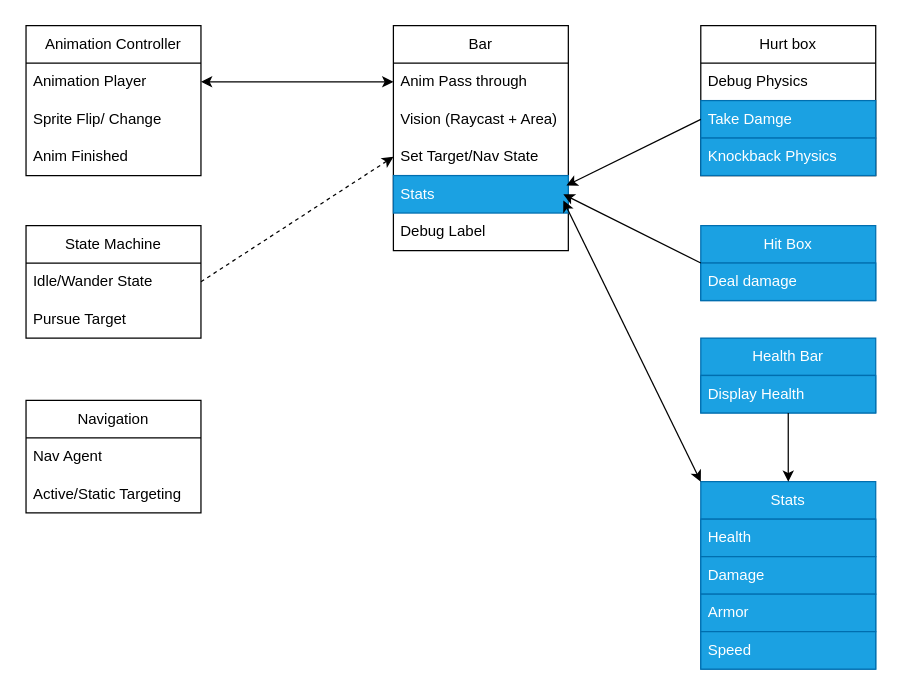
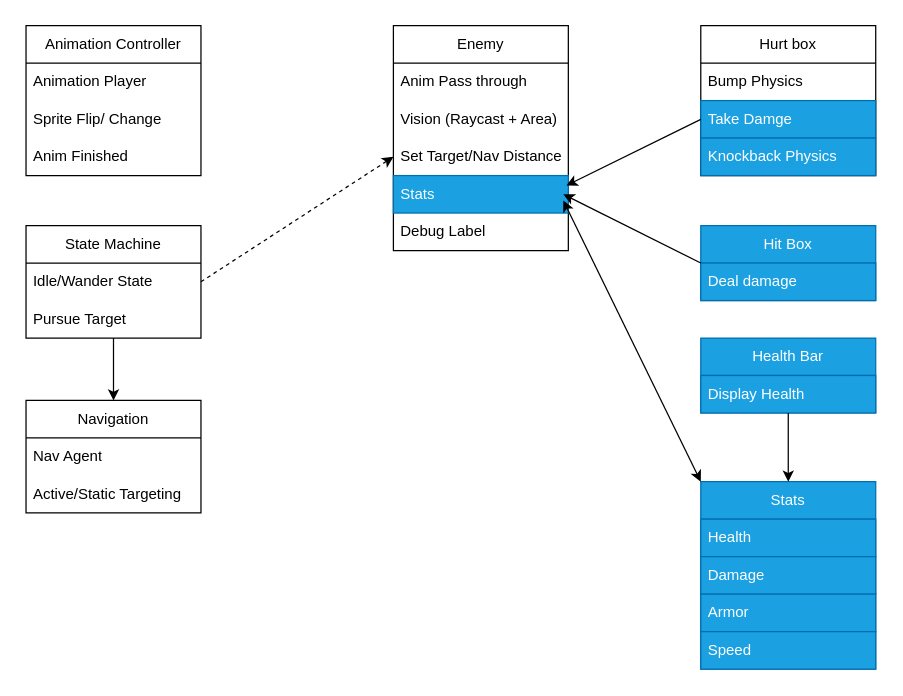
  <mxCell id="0" />
  <mxCell id="1" parent="0" />
  <mxCell id="2" value="Navigation" style="swimlane;fontStyle=0;childLayout=stackLayout;horizontal=1;startSize=30;horizontalStack=0;resizeParent=1;resizeParentMax=0;resizeLast=0;collapsible=1;marginBottom=0;whiteSpace=wrap;html=1;" vertex="1" parent="1"><mxGeometry x="20" y="320" width="140" height="90" as="geometry" /></mxCell>
  <mxCell id="3" value="Nav Agent" style="text;strokeColor=none;fillColor=none;align=left;verticalAlign=middle;spacingLeft=4;spacingRight=4;overflow=hidden;points=[[0,0.5],[1,0.5]];portConstraint=eastwest;rotatable=0;whiteSpace=wrap;html=1;" vertex="1" parent="2"><mxGeometry y="30" width="140" height="30" as="geometry" /></mxCell>
  <mxCell id="4" value="Active/Static Targeting" style="text;strokeColor=none;fillColor=none;align=left;verticalAlign=middle;spacingLeft=4;spacingRight=4;overflow=hidden;points=[[0,0.5],[1,0.5]];portConstraint=eastwest;rotatable=0;whiteSpace=wrap;html=1;" vertex="1" parent="2"><mxGeometry y="60" width="140" height="30" as="geometry" /></mxCell>
  <mxCell id="5" value="Animation Controller" style="swimlane;fontStyle=0;childLayout=stackLayout;horizontal=1;startSize=30;horizontalStack=0;resizeParent=1;resizeParentMax=0;resizeLast=0;collapsible=1;marginBottom=0;whiteSpace=wrap;html=1;" vertex="1" parent="1"><mxGeometry x="20" y="20" width="140" height="120" as="geometry" /></mxCell>
  <mxCell id="6" value="Animation Player" style="text;strokeColor=none;fillColor=none;align=left;verticalAlign=middle;spacingLeft=4;spacingRight=4;overflow=hidden;points=[[0,0.5],[1,0.5]];portConstraint=eastwest;rotatable=0;whiteSpace=wrap;html=1;" vertex="1" parent="5"><mxGeometry y="30" width="140" height="30" as="geometry" /></mxCell>
  <mxCell id="7" value="Sprite Flip/ Change" style="text;strokeColor=none;fillColor=none;align=left;verticalAlign=middle;spacingLeft=4;spacingRight=4;overflow=hidden;points=[[0,0.5],[1,0.5]];portConstraint=eastwest;rotatable=0;whiteSpace=wrap;html=1;" vertex="1" parent="5"><mxGeometry y="60" width="140" height="30" as="geometry" /></mxCell>
  <mxCell id="8" value="Anim Finished" style="text;strokeColor=none;fillColor=none;align=left;verticalAlign=middle;spacingLeft=4;spacingRight=4;overflow=hidden;points=[[0,0.5],[1,0.5]];portConstraint=eastwest;rotatable=0;whiteSpace=wrap;html=1;" vertex="1" parent="5"><mxGeometry y="90" width="140" height="30" as="geometry" /></mxCell>
  <mxCell id="9" value="State Machine" style="swimlane;fontStyle=0;childLayout=stackLayout;horizontal=1;startSize=30;horizontalStack=0;resizeParent=1;resizeParentMax=0;resizeLast=0;collapsible=1;marginBottom=0;whiteSpace=wrap;html=1;" vertex="1" parent="1"><mxGeometry x="20" y="180" width="140" height="90" as="geometry" /></mxCell>
  <mxCell id="10" value="Idle/Wander State" style="text;strokeColor=none;fillColor=none;align=left;verticalAlign=middle;spacingLeft=4;spacingRight=4;overflow=hidden;points=[[0,0.5],[1,0.5]];portConstraint=eastwest;rotatable=0;whiteSpace=wrap;html=1;" vertex="1" parent="9"><mxGeometry y="30" width="140" height="30" as="geometry" /></mxCell>
  <mxCell id="11" value="Pursue Target" style="text;strokeColor=none;fillColor=none;align=left;verticalAlign=middle;spacingLeft=4;spacingRight=4;overflow=hidden;points=[[0,0.5],[1,0.5]];portConstraint=eastwest;rotatable=0;whiteSpace=wrap;html=1;" vertex="1" parent="9"><mxGeometry y="60" width="140" height="30" as="geometry" /></mxCell>
- <mxCell id="12" value="Bar" style="swimlane;fontStyle=0;childLayout=stackLayout;horizontal=1;startSize=30;horizontalStack=0;resizeParent=1;resizeParentMax=0;resizeLast=0;collapsible=1;marginBottom=0;whiteSpace=wrap;html=1;" vertex="1" parent="1"><mxGeometry x="314" y="20" width="140" height="180" as="geometry" /></mxCell>
+ <mxCell id="12" value="Enemy" style="swimlane;fontStyle=0;childLayout=stackLayout;horizontal=1;startSize=30;horizontalStack=0;resizeParent=1;resizeParentMax=0;resizeLast=0;collapsible=1;marginBottom=0;whiteSpace=wrap;html=1;" vertex="1" parent="1"><mxGeometry x="314" y="20" width="140" height="180" as="geometry" /></mxCell>
  <mxCell id="13" value="Anim Pass through" style="text;strokeColor=none;fillColor=none;align=left;verticalAlign=middle;spacingLeft=4;spacingRight=4;overflow=hidden;points=[[0,0.5],[1,0.5]];portConstraint=eastwest;rotatable=0;whiteSpace=wrap;html=1;" vertex="1" parent="12"><mxGeometry y="30" width="140" height="30" as="geometry" /></mxCell>
  <mxCell id="14" value="Vision (Raycast + Area)" style="text;strokeColor=none;fillColor=none;align=left;verticalAlign=middle;spacingLeft=4;spacingRight=4;overflow=hidden;points=[[0,0.5],[1,0.5]];portConstraint=eastwest;rotatable=0;whiteSpace=wrap;html=1;" vertex="1" parent="12"><mxGeometry y="60" width="140" height="30" as="geometry" /></mxCell>
- <mxCell id="15" value="Set Target/Nav State" style="text;strokeColor=none;fillColor=none;align=left;verticalAlign=middle;spacingLeft=4;spacingRight=4;overflow=hidden;points=[[0,0.5],[1,0.5]];portConstraint=eastwest;rotatable=0;whiteSpace=wrap;html=1;" vertex="1" parent="12"><mxGeometry y="90" width="140" height="30" as="geometry" /></mxCell>
+ <mxCell id="15" value="Set Target/Nav Distance" style="text;strokeColor=none;fillColor=none;align=left;verticalAlign=middle;spacingLeft=4;spacingRight=4;overflow=hidden;points=[[0,0.5],[1,0.5]];portConstraint=eastwest;rotatable=0;whiteSpace=wrap;html=1;" vertex="1" parent="12"><mxGeometry y="90" width="140" height="30" as="geometry" /></mxCell>
  <mxCell id="16" value="Stats" style="text;strokeColor=#006EAF;fillColor=#1ba1e2;align=left;verticalAlign=middle;spacingLeft=4;spacingRight=4;overflow=hidden;points=[[0,0.5],[1,0.5]];portConstraint=eastwest;rotatable=0;whiteSpace=wrap;html=1;fontColor=#ffffff;" vertex="1" parent="12"><mxGeometry y="120" width="140" height="30" as="geometry" /></mxCell>
  <mxCell id="17" value="Debug Label" style="text;strokeColor=none;fillColor=none;align=left;verticalAlign=middle;spacingLeft=4;spacingRight=4;overflow=hidden;points=[[0,0.5],[1,0.5]];portConstraint=eastwest;rotatable=0;whiteSpace=wrap;html=1;" vertex="1" parent="12"><mxGeometry y="150" width="140" height="30" as="geometry" /></mxCell>
  <mxCell id="18" value="Hurt box" style="swimlane;fontStyle=0;childLayout=stackLayout;horizontal=1;startSize=30;horizontalStack=0;resizeParent=1;resizeParentMax=0;resizeLast=0;collapsible=1;marginBottom=0;whiteSpace=wrap;html=1;" vertex="1" parent="1"><mxGeometry x="560" y="20" width="140" height="120" as="geometry" /></mxCell>
- <mxCell id="19" value="Debug Physics" style="text;strokeColor=none;fillColor=none;align=left;verticalAlign=middle;spacingLeft=4;spacingRight=4;overflow=hidden;points=[[0,0.5],[1,0.5]];portConstraint=eastwest;rotatable=0;whiteSpace=wrap;html=1;" vertex="1" parent="18"><mxGeometry y="30" width="140" height="30" as="geometry" /></mxCell>
+ <mxCell id="19" value="Bump Physics" style="text;strokeColor=none;fillColor=none;align=left;verticalAlign=middle;spacingLeft=4;spacingRight=4;overflow=hidden;points=[[0,0.5],[1,0.5]];portConstraint=eastwest;rotatable=0;whiteSpace=wrap;html=1;" vertex="1" parent="18"><mxGeometry y="30" width="140" height="30" as="geometry" /></mxCell>
  <mxCell id="20" value="Take Damge" style="text;strokeColor=#006EAF;fillColor=#1ba1e2;align=left;verticalAlign=middle;spacingLeft=4;spacingRight=4;overflow=hidden;points=[[0,0.5],[1,0.5]];portConstraint=eastwest;rotatable=0;whiteSpace=wrap;html=1;fontColor=#ffffff;" vertex="1" parent="18"><mxGeometry y="60" width="140" height="30" as="geometry" /></mxCell>
  <mxCell id="21" value="Knockback Physics" style="text;strokeColor=#006EAF;fillColor=#1ba1e2;align=left;verticalAlign=middle;spacingLeft=4;spacingRight=4;overflow=hidden;points=[[0,0.5],[1,0.5]];portConstraint=eastwest;rotatable=0;whiteSpace=wrap;html=1;fontColor=#ffffff;" vertex="1" parent="18"><mxGeometry y="90" width="140" height="30" as="geometry" /></mxCell>
- <mxCell id="22" value="" style="endArrow=classic;startArrow=classic;html=1;rounded=0;entryX=0;entryY=0.5;entryDx=0;entryDy=0;exitX=1;exitY=0.5;exitDx=0;exitDy=0;" edge="1" parent="1" source="6" target="13"><mxGeometry width="50" height="50" relative="1" as="geometry"><mxPoint x="220" y="240" as="sourcePoint" /><mxPoint x="270" y="190" as="targetPoint" /></mxGeometry></mxCell>
  <mxCell id="23" value="" style="endArrow=classic;html=1;rounded=0;exitX=1;exitY=0.5;exitDx=0;exitDy=0;entryX=0;entryY=0.5;entryDx=0;entryDy=0;dashed=1;" edge="1" parent="1" source="10" target="15"><mxGeometry width="50" height="50" relative="1" as="geometry"><mxPoint x="190" y="370" as="sourcePoint" /><mxPoint x="240" y="320" as="targetPoint" /></mxGeometry></mxCell>
  <mxCell id="24" value="" style="endArrow=classic;html=1;rounded=0;exitX=0;exitY=0.5;exitDx=0;exitDy=0;entryX=0.989;entryY=0.267;entryDx=0;entryDy=0;entryPerimeter=0;" edge="1" parent="1" source="20" target="16"><mxGeometry width="50" height="50" relative="1" as="geometry"><mxPoint x="480" y="220" as="sourcePoint" /><mxPoint x="460" y="150" as="targetPoint" /></mxGeometry></mxCell>
  <mxCell id="25" value="Health Bar" style="swimlane;fontStyle=0;childLayout=stackLayout;horizontal=1;startSize=30;horizontalStack=0;resizeParent=1;resizeParentMax=0;resizeLast=0;collapsible=1;marginBottom=0;whiteSpace=wrap;html=1;fillColor=#1ba1e2;fontColor=#ffffff;strokeColor=#006EAF;" vertex="1" parent="1"><mxGeometry x="560" y="270" width="140" height="60" as="geometry" /></mxCell>
  <mxCell id="26" value="Display Health" style="text;strokeColor=#006EAF;fillColor=#1ba1e2;align=left;verticalAlign=middle;spacingLeft=4;spacingRight=4;overflow=hidden;points=[[0,0.5],[1,0.5]];portConstraint=eastwest;rotatable=0;whiteSpace=wrap;html=1;fontColor=#ffffff;" vertex="1" parent="25"><mxGeometry y="30" width="140" height="30" as="geometry" /></mxCell>
  <mxCell id="27" value="Stats" style="swimlane;fontStyle=0;childLayout=stackLayout;horizontal=1;startSize=30;horizontalStack=0;resizeParent=1;resizeParentMax=0;resizeLast=0;collapsible=1;marginBottom=0;whiteSpace=wrap;html=1;fillColor=#1ba1e2;fontColor=#ffffff;strokeColor=#006EAF;" vertex="1" parent="1"><mxGeometry x="560" y="385" width="140" height="150" as="geometry" /></mxCell>
  <mxCell id="28" value="Health" style="text;strokeColor=#006EAF;fillColor=#1ba1e2;align=left;verticalAlign=middle;spacingLeft=4;spacingRight=4;overflow=hidden;points=[[0,0.5],[1,0.5]];portConstraint=eastwest;rotatable=0;whiteSpace=wrap;html=1;fontColor=#ffffff;" vertex="1" parent="27"><mxGeometry y="30" width="140" height="30" as="geometry" /></mxCell>
  <mxCell id="29" value="Damage" style="text;strokeColor=#006EAF;fillColor=#1ba1e2;align=left;verticalAlign=middle;spacingLeft=4;spacingRight=4;overflow=hidden;points=[[0,0.5],[1,0.5]];portConstraint=eastwest;rotatable=0;whiteSpace=wrap;html=1;fontColor=#ffffff;" vertex="1" parent="27"><mxGeometry y="60" width="140" height="30" as="geometry" /></mxCell>
  <mxCell id="30" value="Armor" style="text;strokeColor=#006EAF;fillColor=#1ba1e2;align=left;verticalAlign=middle;spacingLeft=4;spacingRight=4;overflow=hidden;points=[[0,0.5],[1,0.5]];portConstraint=eastwest;rotatable=0;whiteSpace=wrap;html=1;fontColor=#ffffff;" vertex="1" parent="27"><mxGeometry y="90" width="140" height="30" as="geometry" /></mxCell>
  <mxCell id="31" value="Speed" style="text;strokeColor=#006EAF;fillColor=#1ba1e2;align=left;verticalAlign=middle;spacingLeft=4;spacingRight=4;overflow=hidden;points=[[0,0.5],[1,0.5]];portConstraint=eastwest;rotatable=0;whiteSpace=wrap;html=1;fontColor=#ffffff;" vertex="1" parent="27"><mxGeometry y="120" width="140" height="30" as="geometry" /></mxCell>
  <mxCell id="32" value="" style="endArrow=classic;html=1;rounded=0;entryX=0.5;entryY=0;entryDx=0;entryDy=0;exitX=0.5;exitY=1;exitDx=0;exitDy=0;" edge="1" parent="1" source="25" target="27"><mxGeometry width="50" height="50" relative="1" as="geometry"><mxPoint x="630" y="240" as="sourcePoint" /><mxPoint x="480" y="430" as="targetPoint" /></mxGeometry></mxCell>
+ <mxCell id="33" value="" style="endArrow=classic;html=1;rounded=0;entryX=0.5;entryY=0;entryDx=0;entryDy=0;" edge="1" parent="1" source="11" target="2"><mxGeometry width="50" height="50" relative="1" as="geometry"><mxPoint x="250" y="350" as="sourcePoint" /><mxPoint x="300" y="300" as="targetPoint" /></mxGeometry></mxCell>
  <mxCell id="34" value="Hit Box" style="swimlane;fontStyle=0;childLayout=stackLayout;horizontal=1;startSize=30;horizontalStack=0;resizeParent=1;resizeParentMax=0;resizeLast=0;collapsible=1;marginBottom=0;whiteSpace=wrap;html=1;fillColor=#1ba1e2;fontColor=#ffffff;strokeColor=#006EAF;" vertex="1" parent="1"><mxGeometry x="560" y="180" width="140" height="60" as="geometry" /></mxCell>
  <mxCell id="35" value="Deal damage" style="text;strokeColor=#006EAF;fillColor=#1ba1e2;align=left;verticalAlign=middle;spacingLeft=4;spacingRight=4;overflow=hidden;points=[[0,0.5],[1,0.5]];portConstraint=eastwest;rotatable=0;whiteSpace=wrap;html=1;fontColor=#ffffff;" vertex="1" parent="34"><mxGeometry y="30" width="140" height="30" as="geometry" /></mxCell>
  <mxCell id="36" value="" style="endArrow=classic;html=1;rounded=0;exitX=0;exitY=0.5;exitDx=0;exitDy=0;" edge="1" parent="1" source="34"><mxGeometry width="50" height="50" relative="1" as="geometry"><mxPoint x="410" y="340" as="sourcePoint" /><mxPoint x="450" y="155" as="targetPoint" /></mxGeometry></mxCell>
  <mxCell id="37" value="" style="endArrow=classic;startArrow=classic;html=1;rounded=0;exitX=0;exitY=0;exitDx=0;exitDy=0;" edge="1" parent="1" source="27"><mxGeometry width="50" height="50" relative="1" as="geometry"><mxPoint x="560" y="400" as="sourcePoint" /><mxPoint x="450" y="160" as="targetPoint" /></mxGeometry></mxCell>
